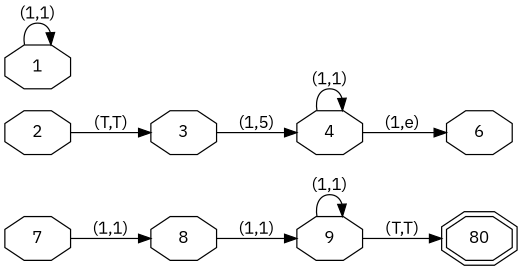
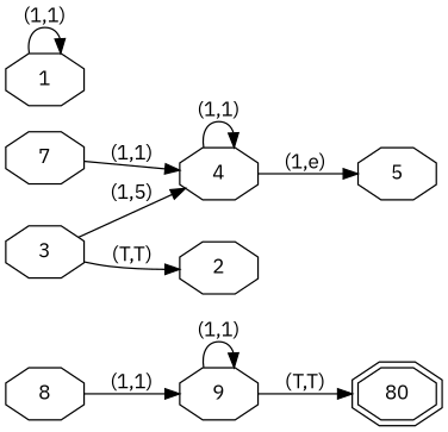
  digraph {
    fontname="IBM Plex Sans"
    rankdir=LR
    node [fontname="IBM Plex Sans" shape=octagon]
    edge [fontname="IBM Plex Sans"]
    n1 [label=9]
    n2 [label=80 shape=doubleoctagon]
    n3 [label=7]
    n4 [label=8]
-   n5 [label=6]
+   n5 [label=5]
    n6 [label=4]
    n7 [label=3]
    n8 [label=2]
    n9 [label=1]
    n1 -> n1 [label="(1,1)"]
    n1 -> n2 [label="(T,T)"]
-   n3 -> n4 [label="(1,1)"]
+   n3 -> n6 [label="(1,1)"]
    n4 -> n1 [label="(1,1)"]
    n6 -> n5 [label="(1,e)"]
    n6 -> n6 [label="(1,1)"]
    n7 -> n6 [label="(1,5)"]
-   n8 -> n7 [label="(T,T)"]
+   n7 -> n8 [label="(T,T)"]
    n9 -> n9 [label="(1,1)"]
  }
